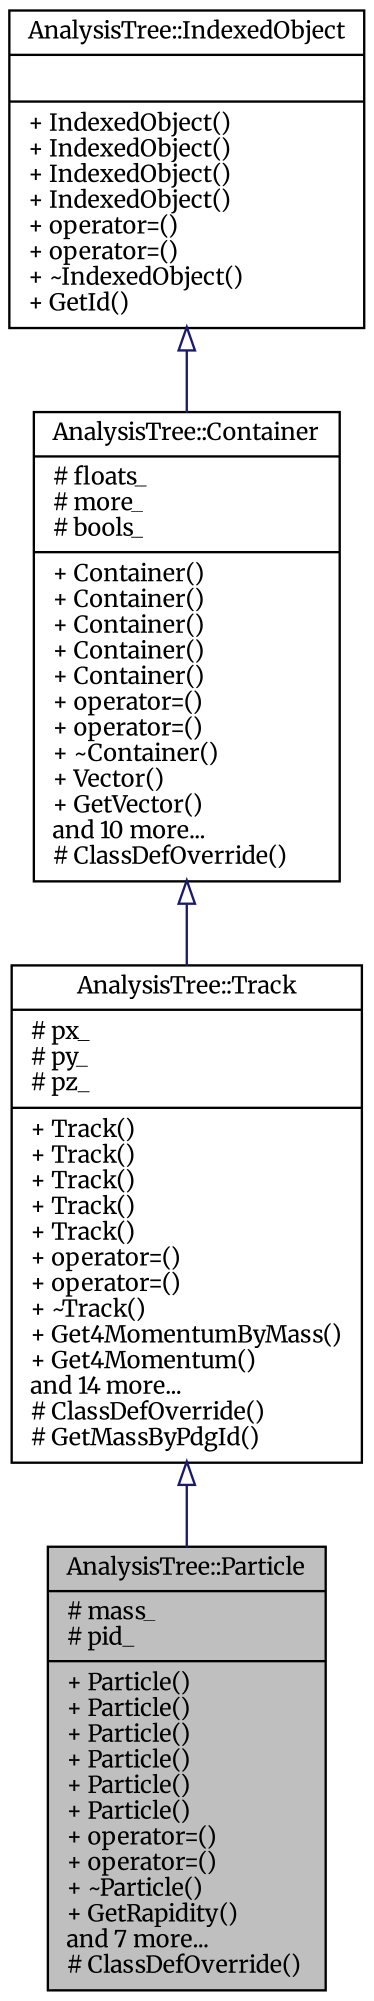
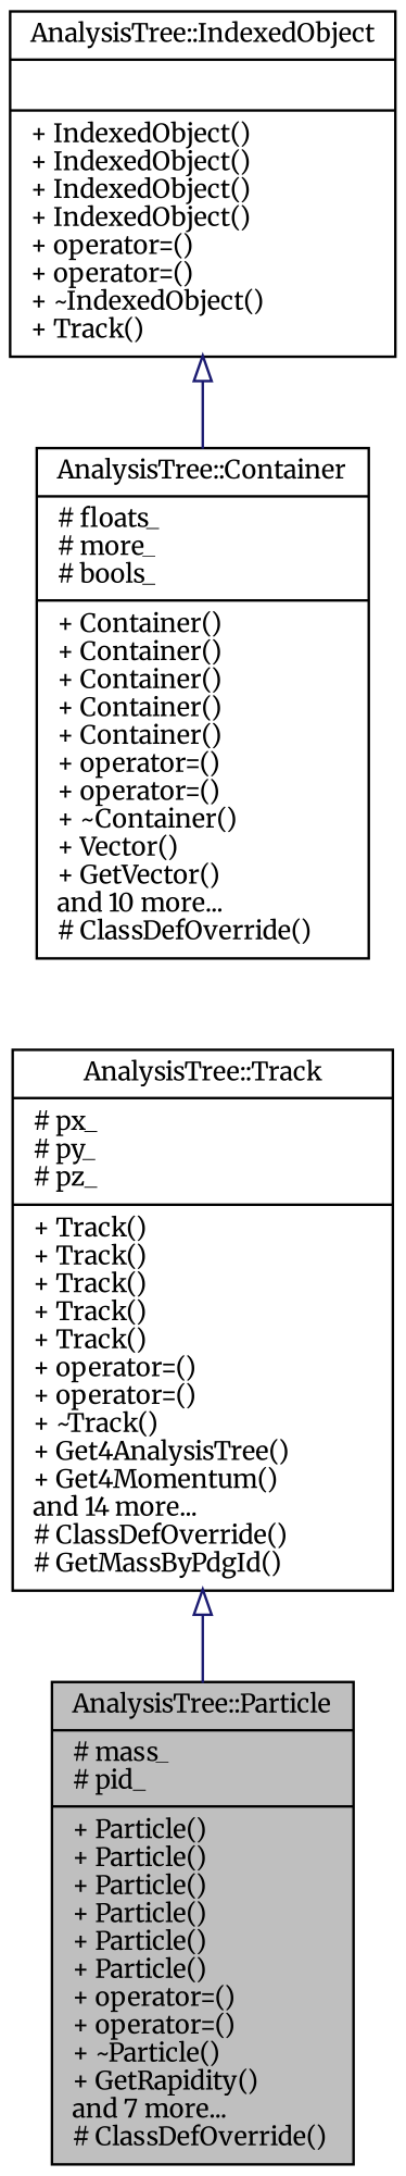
  digraph {
    fontname=Merriweather
    node [color=black fillcolor=white fontname=Merriweather fontsize=10 shape=record style=filled]
    edge [arrowtail=onormal color=midnightblue dir=back fontname=Merriweather fontsize=10 labelfontname=Helvetica labelfontsize=10 style=solid]
    n1 [fillcolor=grey75 fontcolor=black height=0.2 label="{AnalysisTree::Particle\n|# mass_\l# pid_\l|+ Particle()\l+ Particle()\l+ Particle()\l+ Particle()\l+ Particle()\l+ Particle()\l+ operator=()\l+ operator=()\l+ ~Particle()\l+ GetRapidity()\land 7 more...\l# ClassDefOverride()\l}" width=0.4]
-   n2 [height=0.2 label="{AnalysisTree::Track\n|# px_\l# py_\l# pz_\l|+ Track()\l+ Track()\l+ Track()\l+ Track()\l+ Track()\l+ operator=()\l+ operator=()\l+ ~Track()\l+ Get4MomentumByMass()\l+ Get4Momentum()\land 14 more...\l# ClassDefOverride()\l# GetMassByPdgId()\l}" width=0.4]
+   n2 [height=0.2 label="{AnalysisTree::Track\n|# px_\l# py_\l# pz_\l|+ Track()\l+ Track()\l+ Track()\l+ Track()\l+ Track()\l+ operator=()\l+ operator=()\l+ ~Track()\l+ Get4AnalysisTree()\l+ Get4Momentum()\land 14 more...\l# ClassDefOverride()\l# GetMassByPdgId()\l}" width=0.4]
    n3 [height=0.2 label="{AnalysisTree::Container\n|# floats_\l# more_\l# bools_\l|+ Container()\l+ Container()\l+ Container()\l+ Container()\l+ Container()\l+ operator=()\l+ operator=()\l+ ~Container()\l+ Vector()\l+ GetVector()\land 10 more...\l# ClassDefOverride()\l}" width=0.4]
-   n4 [height=0.2 label="{AnalysisTree::IndexedObject\n||+ IndexedObject()\l+ IndexedObject()\l+ IndexedObject()\l+ IndexedObject()\l+ operator=()\l+ operator=()\l+ ~IndexedObject()\l+ GetId()\l}" width=0.4]
+   n4 [height=0.2 label="{AnalysisTree::IndexedObject\n||+ IndexedObject()\l+ IndexedObject()\l+ IndexedObject()\l+ IndexedObject()\l+ operator=()\l+ operator=()\l+ ~IndexedObject()\l+ Track()\l}" width=0.4]
    n2 -> n1
-   n3 -> n2
    n4 -> n3
  }
